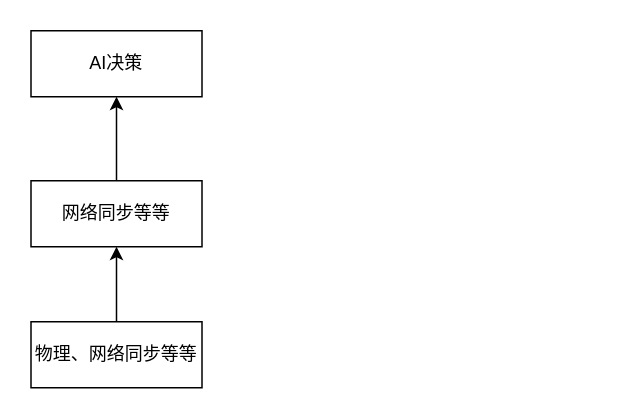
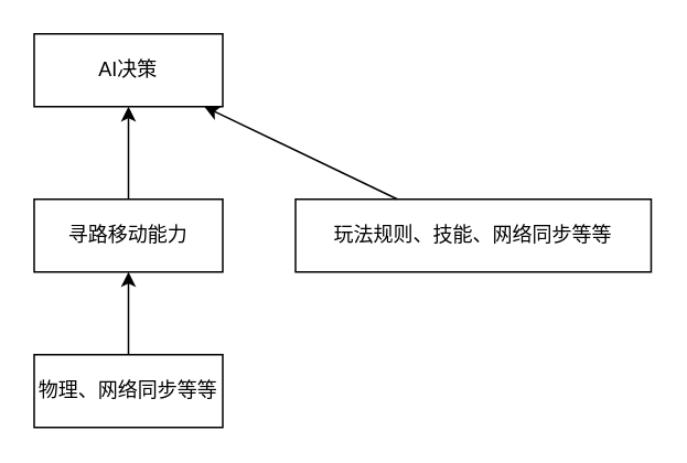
  <mxCell id="0" />
  <mxCell id="1" parent="0" />
  <mxCell id="2" style="edgeStyle=orthogonalEdgeStyle;rounded=0;orthogonalLoop=1;jettySize=auto;html=1;" edge="1" parent="1" source="3" target="5"><mxGeometry relative="1" as="geometry" /></mxCell>
  <mxCell id="3" value="物理、网络同步等等" style="rounded=0;whiteSpace=wrap;html=1;" vertex="1" parent="1"><mxGeometry x="20" y="214" width="114" height="44" as="geometry" /></mxCell>
  <mxCell id="4" style="edgeStyle=orthogonalEdgeStyle;rounded=0;orthogonalLoop=1;jettySize=auto;html=1;" edge="1" parent="1" source="5" target="7"><mxGeometry relative="1" as="geometry" /></mxCell>
- <mxCell id="5" value="网络同步等等" style="rounded=0;whiteSpace=wrap;html=1;" vertex="1" parent="1"><mxGeometry x="20" y="120" width="114" height="44" as="geometry" /></mxCell>
+ <mxCell id="5" value="寻路移动能力" style="rounded=0;whiteSpace=wrap;html=1;" vertex="1" parent="1"><mxGeometry x="20" y="120" width="114" height="44" as="geometry" /></mxCell>
+ <mxCell id="6" value="玩法规则、技能、网络同步等等" style="rounded=0;whiteSpace=wrap;html=1;" vertex="1" parent="1"><mxGeometry x="178" y="120" width="215" height="44" as="geometry" /></mxCell>
  <mxCell id="7" value="AI决策" style="rounded=0;whiteSpace=wrap;html=1;" vertex="1" parent="1"><mxGeometry x="20" y="20" width="114" height="44" as="geometry" /></mxCell>
+ <mxCell id="8" value="" style="endArrow=classic;html=1;rounded=0;" edge="1" parent="1" source="6" target="7"><mxGeometry width="50" height="50" relative="1" as="geometry"><mxPoint x="114" y="136" as="sourcePoint" /><mxPoint x="164" y="86" as="targetPoint" /></mxGeometry></mxCell>
